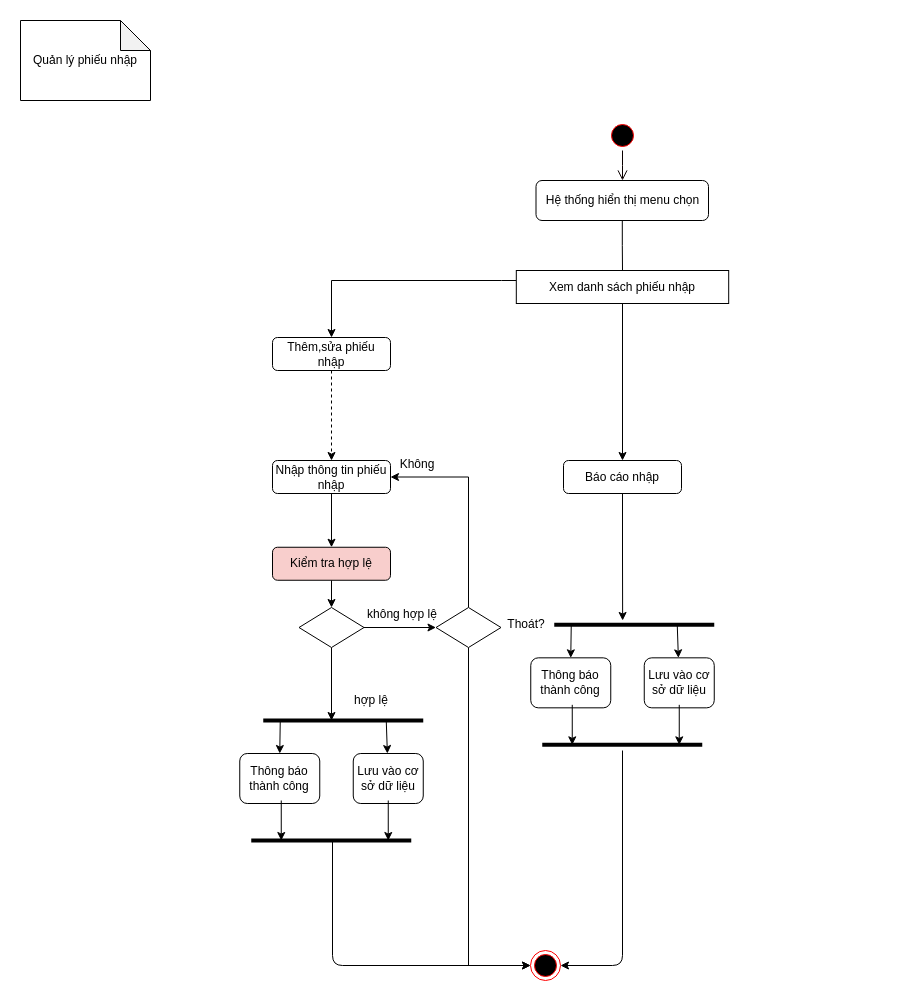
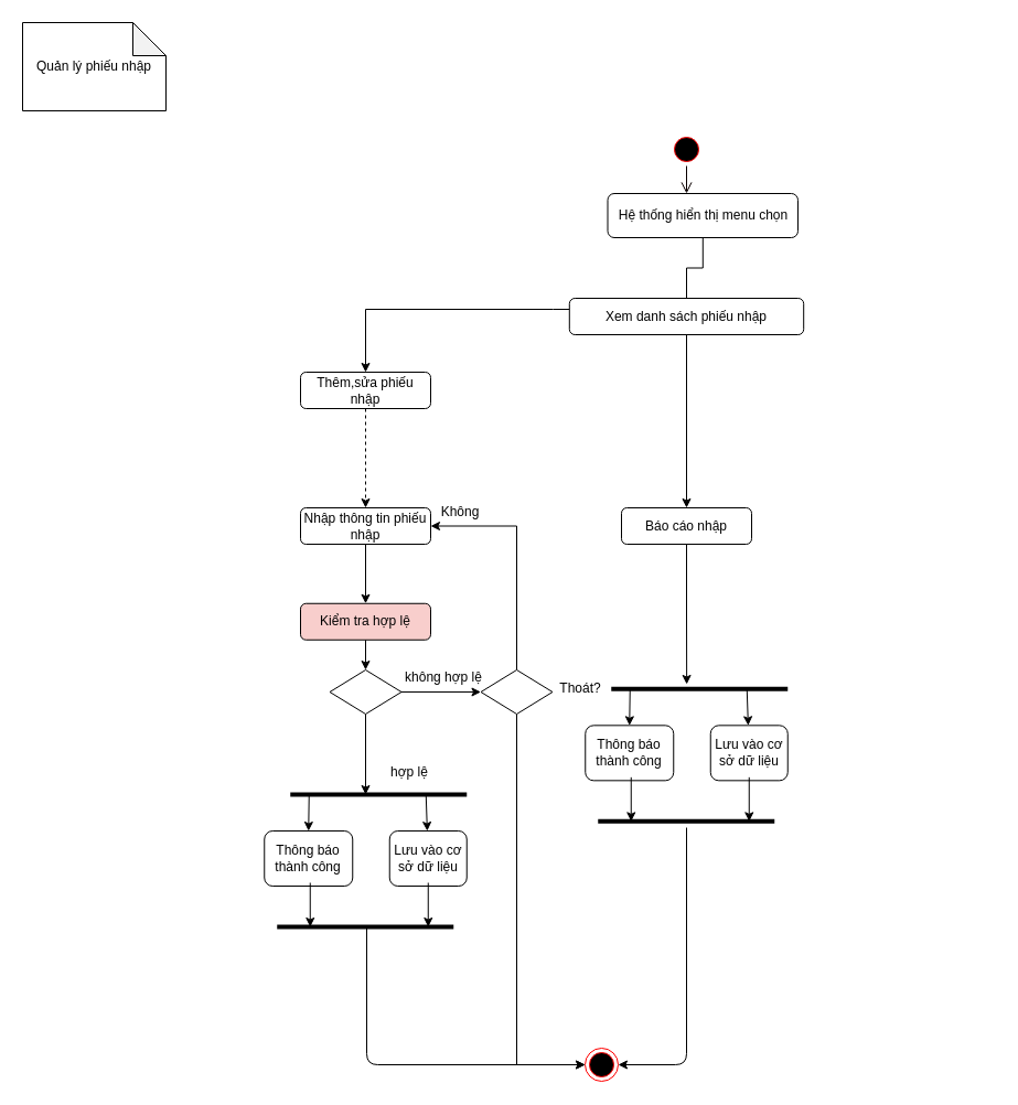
  <mxCell id="0" />
  <mxCell id="1" parent="0" />
  <mxCell id="2" value="" style="edgeStyle=elbowEdgeStyle;elbow=horizontal;verticalAlign=bottom;endArrow=open;endSize=8;endFill=1;rounded=0;strokeColor=#0A0000;" parent="1" source="3" target="6" edge="1"><mxGeometry x="419.5" y="160" as="geometry"><mxPoint x="406.5" y="230" as="targetPoint" /></mxGeometry></mxCell>
  <mxCell id="3" value="" style="ellipse;shape=startState;fillColor=#000000;strokeColor=#ff0000;" parent="1" vertex="1"><mxGeometry x="607" y="120" width="30" height="30" as="geometry" /></mxCell>
  <mxCell id="4" value="Quản lý phiếu nhập" style="shape=note;whiteSpace=wrap;html=1;backgroundOutline=1;darkOpacity=0.05;rotation=0;" parent="1" vertex="1"><mxGeometry x="20" y="20" width="130" height="80" as="geometry" /></mxCell>
  <mxCell id="5" style="edgeStyle=orthogonalEdgeStyle;rounded=0;orthogonalLoop=1;jettySize=auto;html=1;strokeColor=#000000;strokeWidth=1;endArrow=none;" parent="1" source="6" target="11" edge="1"><mxGeometry relative="1" as="geometry" /></mxCell>
- <mxCell id="6" value="Hệ thống hiển thị menu chọn" style="rounded=1;whiteSpace=wrap;html=1;" parent="1" vertex="1"><mxGeometry x="535.5" y="180" width="172.5" height="40" as="geometry" /></mxCell>
+ <mxCell id="6" value="Hệ thống hiển thị menu chọn" style="rounded=1;whiteSpace=wrap;html=1;" parent="1" vertex="1"><mxGeometry x="550.5" y="175" width="172.5" height="40" as="geometry" /></mxCell>
  <mxCell id="7" value="" style="ellipse;html=1;shape=endState;fillColor=#000000;strokeColor=#ff0000;" parent="1" vertex="1"><mxGeometry x="530" y="950" width="30" height="30" as="geometry" /></mxCell>
  <mxCell id="8" value="không hợp lệ" style="text;html=1;strokeColor=none;fillColor=none;align=center;verticalAlign=middle;whiteSpace=wrap;rounded=0;" parent="1" vertex="1"><mxGeometry x="357" y="604.34" width="90" height="20" as="geometry" /></mxCell>
  <mxCell id="9" style="edgeStyle=orthogonalEdgeStyle;rounded=0;orthogonalLoop=1;jettySize=auto;html=1;" parent="1" source="11" target="13" edge="1"><mxGeometry relative="1" as="geometry"><Array as="points"><mxPoint x="501" y="280" /><mxPoint x="331" y="280" /></Array></mxGeometry></mxCell>
  <mxCell id="10" style="edgeStyle=orthogonalEdgeStyle;rounded=0;orthogonalLoop=1;jettySize=auto;html=1;" parent="1" source="11" target="33" edge="1"><mxGeometry relative="1" as="geometry" /></mxCell>
- <mxCell id="11" value="Xem danh sách phiếu nhập" style="whiteSpace=wrap;html=1;rounded=0;" parent="1" vertex="1"><mxGeometry x="515.81" y="270" width="212.38" height="33" as="geometry" /></mxCell>
+ <mxCell id="11" value="Xem danh sách phiếu nhập" style="rounded=1;whiteSpace=wrap;html=1;" parent="1" vertex="1"><mxGeometry x="515.81" y="270" width="212.38" height="33" as="geometry" /></mxCell>
  <mxCell id="12" style="edgeStyle=orthogonalEdgeStyle;rounded=0;orthogonalLoop=1;jettySize=auto;html=1;entryX=0.5;entryY=0;entryDx=0;entryDy=0;dashed=1;" parent="1" source="13" target="15" edge="1"><mxGeometry relative="1" as="geometry"><mxPoint x="331" y="400" as="targetPoint" /></mxGeometry></mxCell>
  <mxCell id="13" value="Thêm,sửa phiếu nhập" style="rounded=1;whiteSpace=wrap;html=1;" parent="1" vertex="1"><mxGeometry x="272" y="337" width="118" height="33" as="geometry" /></mxCell>
  <mxCell id="14" style="edgeStyle=orthogonalEdgeStyle;rounded=0;orthogonalLoop=1;jettySize=auto;html=1;" parent="1" source="15" target="17" edge="1"><mxGeometry relative="1" as="geometry" /></mxCell>
  <mxCell id="15" value="Nhập thông tin phiếu nhập" style="rounded=1;whiteSpace=wrap;html=1;" parent="1" vertex="1"><mxGeometry x="272" y="460" width="118" height="33" as="geometry" /></mxCell>
  <mxCell id="16" style="edgeStyle=orthogonalEdgeStyle;rounded=0;orthogonalLoop=1;jettySize=auto;html=1;" parent="1" source="17" target="20" edge="1"><mxGeometry relative="1" as="geometry" /></mxCell>
  <mxCell id="17" value="Kiểm tra hợp lệ" style="rounded=1;whiteSpace=wrap;html=1;fillColor=#f8cecc;" parent="1" vertex="1"><mxGeometry x="272" y="546.75" width="118" height="33" as="geometry" /></mxCell>
  <mxCell id="18" style="edgeStyle=orthogonalEdgeStyle;rounded=0;orthogonalLoop=1;jettySize=auto;html=1;strokeColor=#000000;strokeWidth=1;" parent="1" source="20" edge="1"><mxGeometry relative="1" as="geometry"><mxPoint x="331" y="720" as="targetPoint" /></mxGeometry></mxCell>
  <mxCell id="19" style="edgeStyle=orthogonalEdgeStyle;rounded=0;orthogonalLoop=1;jettySize=auto;html=1;" parent="1" source="20" target="44" edge="1"><mxGeometry relative="1" as="geometry" /></mxCell>
  <mxCell id="20" value="" style="rhombus;whiteSpace=wrap;html=1;" parent="1" vertex="1"><mxGeometry x="298.5" y="607" width="65" height="40" as="geometry" /></mxCell>
  <mxCell id="21" value="" style="endArrow=none;html=1;strokeColor=#000000;strokeWidth=4;" parent="1" edge="1"><mxGeometry width="50" height="50" relative="1" as="geometry"><mxPoint x="262.75" y="720" as="sourcePoint" /><mxPoint x="422.75" y="720" as="targetPoint" /></mxGeometry></mxCell>
  <mxCell id="22" value="hợp lệ" style="text;html=1;strokeColor=none;fillColor=none;align=center;verticalAlign=middle;whiteSpace=wrap;rounded=0;" parent="1" vertex="1"><mxGeometry x="340.75" y="690" width="60" height="20" as="geometry" /></mxCell>
  <mxCell id="23" value="Thông báo thành công" style="rounded=1;whiteSpace=wrap;html=1;" parent="1" vertex="1"><mxGeometry x="239.25" y="753" width="80" height="50" as="geometry" /></mxCell>
  <mxCell id="24" value="Lưu vào cơ sở dữ liệu" style="rounded=1;whiteSpace=wrap;html=1;" parent="1" vertex="1"><mxGeometry x="352.75" y="753" width="70" height="50" as="geometry" /></mxCell>
  <mxCell id="25" value="" style="endArrow=classic;html=1;strokeColor=#000000;strokeWidth=1;entryX=0.5;entryY=0;entryDx=0;entryDy=0;" parent="1" target="23" edge="1"><mxGeometry width="50" height="50" relative="1" as="geometry"><mxPoint x="279.75" y="720" as="sourcePoint" /><mxPoint x="242.75" y="690" as="targetPoint" /></mxGeometry></mxCell>
  <mxCell id="26" value="" style="endArrow=classic;html=1;strokeColor=#000000;strokeWidth=1;" parent="1" target="24" edge="1"><mxGeometry width="50" height="50" relative="1" as="geometry"><mxPoint x="385.75" y="720" as="sourcePoint" /><mxPoint x="289.25" y="763" as="targetPoint" /></mxGeometry></mxCell>
  <mxCell id="27" value="" style="endArrow=none;html=1;strokeColor=#000000;strokeWidth=4;" parent="1" edge="1"><mxGeometry width="50" height="50" relative="1" as="geometry"><mxPoint x="250.75" y="840" as="sourcePoint" /><mxPoint x="410.75" y="840" as="targetPoint" /></mxGeometry></mxCell>
  <mxCell id="28" value="" style="endArrow=classic;html=1;strokeColor=#000000;strokeWidth=1;" parent="1" edge="1"><mxGeometry width="50" height="50" relative="1" as="geometry"><mxPoint x="280.75" y="800" as="sourcePoint" /><mxPoint x="280.75" y="840" as="targetPoint" /></mxGeometry></mxCell>
  <mxCell id="29" value="" style="endArrow=classic;html=1;strokeColor=#000000;strokeWidth=1;" parent="1" edge="1"><mxGeometry width="50" height="50" relative="1" as="geometry"><mxPoint x="387.75" y="800" as="sourcePoint" /><mxPoint x="387.75" y="840" as="targetPoint" /></mxGeometry></mxCell>
  <mxCell id="30" value="" style="endArrow=classic;html=1;strokeColor=#000000;strokeWidth=1;" parent="1" target="7" edge="1"><mxGeometry width="50" height="50" relative="1" as="geometry"><mxPoint x="332" y="840" as="sourcePoint" /><mxPoint x="270" y="760" as="targetPoint" /><Array as="points"><mxPoint x="332" y="965" /></Array></mxGeometry></mxCell>
  <mxCell id="31" style="edgeStyle=orthogonalEdgeStyle;rounded=0;orthogonalLoop=1;jettySize=auto;html=1;exitX=0.5;exitY=1;exitDx=0;exitDy=0;strokeColor=#000000;strokeWidth=1;" parent="1" edge="1"><mxGeometry relative="1" as="geometry"><mxPoint x="901" y="403" as="sourcePoint" /><mxPoint x="901" y="403" as="targetPoint" /></mxGeometry></mxCell>
  <mxCell id="32" style="edgeStyle=orthogonalEdgeStyle;rounded=0;orthogonalLoop=1;jettySize=auto;html=1;exitX=0.5;exitY=1;exitDx=0;exitDy=0;" edge="1" parent="1" source="33"><mxGeometry relative="1" as="geometry"><mxPoint x="622.143" y="620" as="targetPoint" /></mxGeometry></mxCell>
  <mxCell id="33" value="Báo cáo nhập" style="rounded=1;whiteSpace=wrap;html=1;" parent="1" vertex="1"><mxGeometry x="563" y="460" width="118" height="33" as="geometry" /></mxCell>
  <mxCell id="34" value="" style="endArrow=none;html=1;strokeColor=#000000;strokeWidth=4;" parent="1" edge="1"><mxGeometry width="50" height="50" relative="1" as="geometry"><mxPoint x="553.75" y="624.34" as="sourcePoint" /><mxPoint x="713.75" y="624.34" as="targetPoint" /></mxGeometry></mxCell>
  <mxCell id="35" value="Thông báo thành công" style="rounded=1;whiteSpace=wrap;html=1;" parent="1" vertex="1"><mxGeometry x="530.25" y="657.34" width="80" height="50" as="geometry" /></mxCell>
  <mxCell id="36" value="Lưu vào cơ sở dữ liệu" style="rounded=1;whiteSpace=wrap;html=1;" parent="1" vertex="1"><mxGeometry x="643.75" y="657.34" width="70" height="50" as="geometry" /></mxCell>
  <mxCell id="37" value="" style="endArrow=classic;html=1;strokeColor=#000000;strokeWidth=1;entryX=0.5;entryY=0;entryDx=0;entryDy=0;" parent="1" target="35" edge="1"><mxGeometry width="50" height="50" relative="1" as="geometry"><mxPoint x="570.75" y="624.34" as="sourcePoint" /><mxPoint x="533.75" y="594.34" as="targetPoint" /></mxGeometry></mxCell>
  <mxCell id="38" value="" style="endArrow=classic;html=1;strokeColor=#000000;strokeWidth=1;" parent="1" target="36" edge="1"><mxGeometry width="50" height="50" relative="1" as="geometry"><mxPoint x="676.75" y="624.34" as="sourcePoint" /><mxPoint x="580.25" y="667.34" as="targetPoint" /></mxGeometry></mxCell>
  <mxCell id="39" value="" style="endArrow=none;html=1;strokeColor=#000000;strokeWidth=4;" parent="1" edge="1"><mxGeometry width="50" height="50" relative="1" as="geometry"><mxPoint x="541.75" y="744.34" as="sourcePoint" /><mxPoint x="701.75" y="744.34" as="targetPoint" /></mxGeometry></mxCell>
  <mxCell id="40" value="" style="endArrow=classic;html=1;strokeColor=#000000;strokeWidth=1;" parent="1" edge="1"><mxGeometry width="50" height="50" relative="1" as="geometry"><mxPoint x="571.75" y="704.34" as="sourcePoint" /><mxPoint x="571.75" y="744.34" as="targetPoint" /></mxGeometry></mxCell>
  <mxCell id="41" value="" style="endArrow=classic;html=1;strokeColor=#000000;strokeWidth=1;" parent="1" edge="1"><mxGeometry width="50" height="50" relative="1" as="geometry"><mxPoint x="678.75" y="704.34" as="sourcePoint" /><mxPoint x="678.75" y="744.34" as="targetPoint" /></mxGeometry></mxCell>
  <mxCell id="42" style="edgeStyle=orthogonalEdgeStyle;rounded=0;orthogonalLoop=1;jettySize=auto;html=1;entryX=1;entryY=0.5;entryDx=0;entryDy=0;" parent="1" source="44" target="15" edge="1"><mxGeometry relative="1" as="geometry"><Array as="points"><mxPoint x="468" y="477" /></Array></mxGeometry></mxCell>
  <mxCell id="43" style="edgeStyle=orthogonalEdgeStyle;rounded=0;orthogonalLoop=1;jettySize=auto;html=1;" parent="1" source="44" target="7" edge="1"><mxGeometry relative="1" as="geometry"><Array as="points"><mxPoint x="468" y="965" /></Array></mxGeometry></mxCell>
  <mxCell id="44" value="" style="rhombus;whiteSpace=wrap;html=1;" parent="1" vertex="1"><mxGeometry x="435.5" y="607" width="65" height="40" as="geometry" /></mxCell>
  <mxCell id="45" value="Thoát?" style="text;html=1;strokeColor=none;fillColor=none;align=center;verticalAlign=middle;whiteSpace=wrap;rounded=0;" parent="1" vertex="1"><mxGeometry x="480.5" y="614.34" width="90" height="20" as="geometry" /></mxCell>
  <mxCell id="46" value="Không" style="text;html=1;strokeColor=none;fillColor=none;align=center;verticalAlign=middle;whiteSpace=wrap;rounded=0;" parent="1" vertex="1"><mxGeometry x="372" y="453.5" width="90" height="20" as="geometry" /></mxCell>
  <mxCell id="47" value="" style="endArrow=classic;html=1;entryX=1;entryY=0.5;entryDx=0;entryDy=0;" edge="1" parent="1" target="7"><mxGeometry width="50" height="50" relative="1" as="geometry"><mxPoint x="622" y="750" as="sourcePoint" /><mxPoint x="622" y="1000" as="targetPoint" /><Array as="points"><mxPoint x="622" y="965" /></Array></mxGeometry></mxCell>
